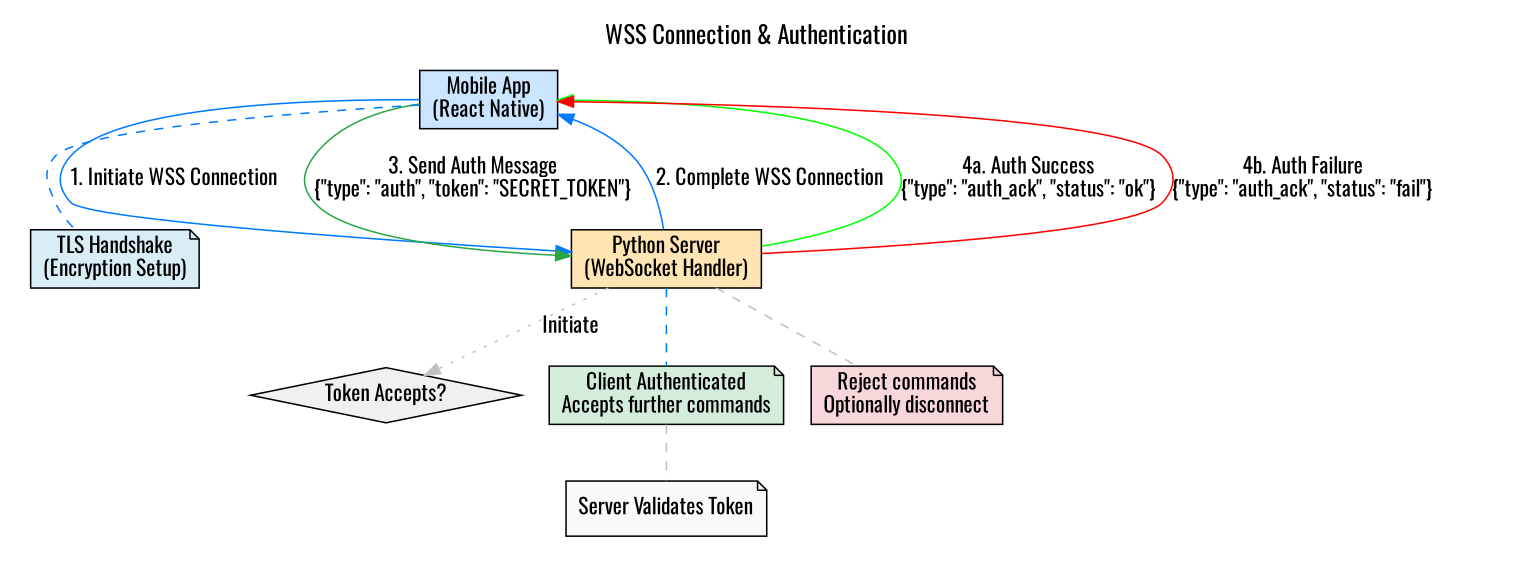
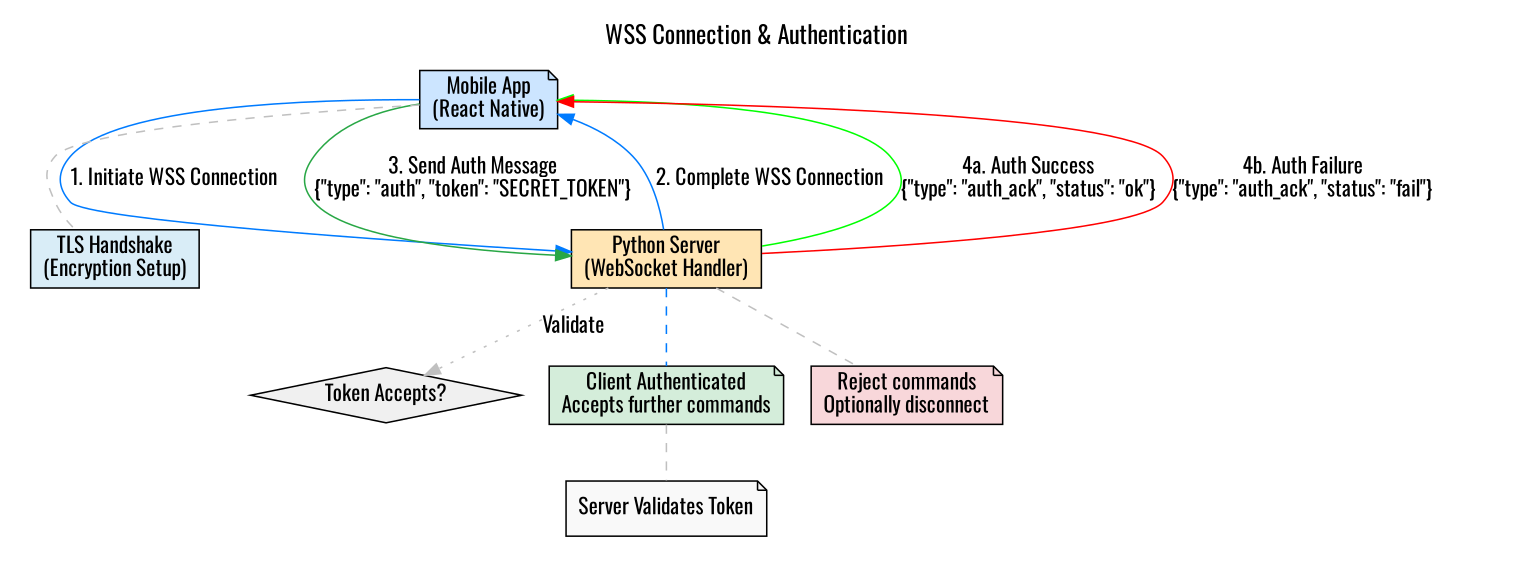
  digraph {
    fontname=Oswald
    fontsize=16
    rankdir=TB
    node [fontname=Oswald shape=note style=filled]
    edge [color=gray fontname=Oswald]
-   n1 [fillcolor="#cce5ff" fontcolor=black label="Mobile App\n(React Native)" shape=box]
+   n1 [fillcolor="#cce5ff" fontcolor=black label="Mobile App\n(React Native)"]
    n2 [fillcolor="#ffe5b4" fontcolor=black label="Python Server\n(WebSocket Handler)" shape=box]
-   n3 [fillcolor="#d9edf7" label="TLS Handshake\n(Encryption Setup)"]
+   n3 [fillcolor="#d9edf7" label="TLS Handshake\n(Encryption Setup)" shape=box]
    n4 [fillcolor="#f9f9f9" label="Server Validates Token"]
    n5 [fillcolor="#f0f0f0" label="Token Accepts?" shape=diamond]
    n6 [fillcolor="#d4edda" label="Client Authenticated\nAccepts further commands"]
    n7 [fillcolor="#f8d7da" label="Reject commands\nOptionally disconnect"]
    subgraph cluster_1 {
      bgcolor=white
      color=white
      label="WSS Connection & Authentication"
      style=rounded
      n1
      n2
      n3
      n4
      n5
      n6
      n7
    }
    n1 -> n2 [color="#007bff" label="1. Initiate WSS Connection"]
    n1 -> n2 [color="#28a745" label="3. Send Auth Message\n{\"type\": \"auth\", \"token\": \"SECRET_TOKEN\"}"]
-   n1 -> n3 [arrowhead=none color="#007bff" style=dashed]
+   n1 -> n3 [arrowhead=none style=dashed]
    n2 -> n1 [color="#007bff" label="2. Complete WSS Connection"]
    n2 -> n1 [color=green label="4a. Auth Success\n{\"type\": \"auth_ack\", \"status\": \"ok\"}"]
    n2 -> n1 [color=red label="4b. Auth Failure\n{\"type\": \"auth_ack\", \"status\": \"fail\"}"]
-   n2 -> n5 [label=Initiate style=dotted]
+   n2 -> n5 [label=Validate style=dotted]
    n2 -> n6 [arrowhead=none color="#007bff" style=dashed]
    n2 -> n7 [arrowhead=none style=dashed]
    n6 -> n4 [arrowhead=none style=dashed]
  }
